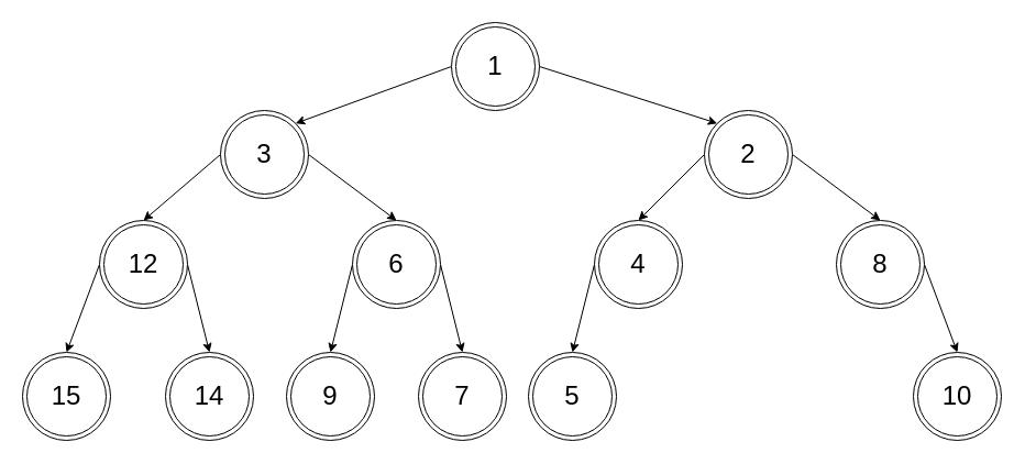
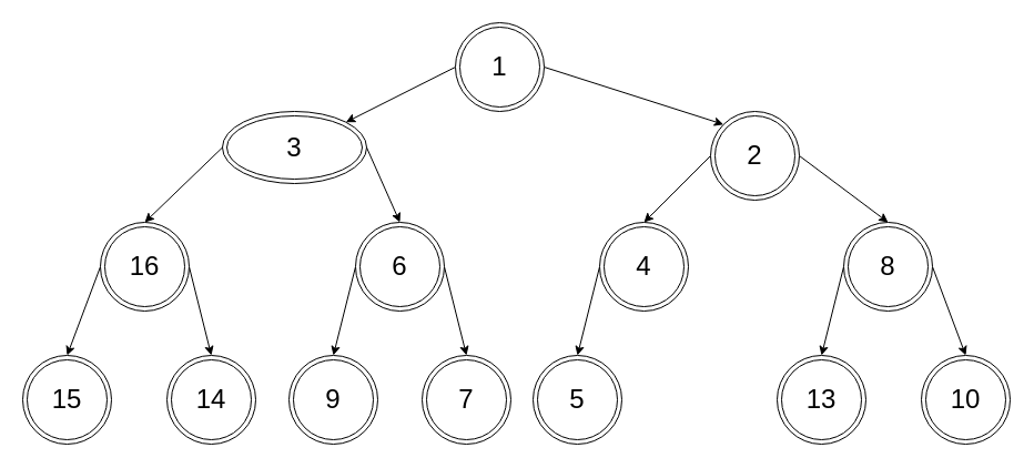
  <mxCell id="0" />
  <mxCell id="1" parent="0" />
  <mxCell id="2" style="edgeStyle=none;html=1;exitX=0;exitY=0.5;exitDx=0;exitDy=0;entryX=1;entryY=0;entryDx=0;entryDy=0;" parent="1" source="4" target="13" edge="1"><mxGeometry relative="1" as="geometry" /></mxCell>
  <mxCell id="3" style="edgeStyle=none;html=1;exitX=1;exitY=0.5;exitDx=0;exitDy=0;entryX=0;entryY=0;entryDx=0;entryDy=0;" parent="1" source="4" target="10" edge="1"><mxGeometry relative="1" as="geometry" /></mxCell>
  <mxCell id="4" value="&lt;font style=&quot;font-size: 24px;&quot;&gt;1&lt;/font&gt;" style="ellipse;shape=doubleEllipse;whiteSpace=wrap;html=1;aspect=fixed;" parent="1" vertex="1"><mxGeometry x="410" y="20" width="80" height="80" as="geometry" /></mxCell>
  <mxCell id="5" style="edgeStyle=none;html=1;exitX=0;exitY=0.5;exitDx=0;exitDy=0;entryX=0.5;entryY=0;entryDx=0;entryDy=0;" parent="1" source="7" target="28" edge="1"><mxGeometry relative="1" as="geometry" /></mxCell>
  <mxCell id="6" style="edgeStyle=none;html=1;exitX=1;exitY=0.5;exitDx=0;exitDy=0;entryX=0.5;entryY=0;entryDx=0;entryDy=0;" parent="1" source="7" target="22" edge="1"><mxGeometry relative="1" as="geometry" /></mxCell>
- <mxCell id="7" value="&lt;font style=&quot;font-size: 24px;&quot;&gt;12&lt;/font&gt;" style="ellipse;shape=doubleEllipse;whiteSpace=wrap;html=1;aspect=fixed;" parent="1" vertex="1"><mxGeometry x="90" y="200" width="80" height="80" as="geometry" /></mxCell>
+ <mxCell id="7" value="&lt;font style=&quot;font-size: 24px;&quot;&gt;16&lt;/font&gt;" style="ellipse;shape=doubleEllipse;whiteSpace=wrap;html=1;aspect=fixed;" parent="1" vertex="1"><mxGeometry x="90" y="200" width="80" height="80" as="geometry" /></mxCell>
  <mxCell id="8" style="edgeStyle=none;html=1;exitX=0;exitY=0.5;exitDx=0;exitDy=0;entryX=0.5;entryY=0;entryDx=0;entryDy=0;" parent="1" source="10" target="18" edge="1"><mxGeometry relative="1" as="geometry" /></mxCell>
  <mxCell id="9" style="edgeStyle=none;html=1;exitX=1;exitY=0.5;exitDx=0;exitDy=0;entryX=0.5;entryY=0;entryDx=0;entryDy=0;" parent="1" source="10" target="21" edge="1"><mxGeometry relative="1" as="geometry" /></mxCell>
  <mxCell id="10" value="&lt;font style=&quot;font-size: 24px;&quot;&gt;2&lt;/font&gt;" style="ellipse;shape=doubleEllipse;whiteSpace=wrap;html=1;aspect=fixed;" parent="1" vertex="1"><mxGeometry x="640" y="100" width="80" height="80" as="geometry" /></mxCell>
  <mxCell id="11" style="edgeStyle=none;html=1;exitX=0;exitY=0.5;exitDx=0;exitDy=0;entryX=0.5;entryY=0;entryDx=0;entryDy=0;" parent="1" source="13" target="7" edge="1"><mxGeometry relative="1" as="geometry" /></mxCell>
  <mxCell id="12" style="edgeStyle=none;html=1;exitX=1;exitY=0.5;exitDx=0;exitDy=0;entryX=0.5;entryY=0;entryDx=0;entryDy=0;" parent="1" source="13" target="16" edge="1"><mxGeometry relative="1" as="geometry" /></mxCell>
- <mxCell id="13" value="&lt;font style=&quot;font-size: 24px;&quot;&gt;3&lt;/font&gt;" style="ellipse;shape=doubleEllipse;whiteSpace=wrap;html=1;aspect=fixed;" parent="1" vertex="1"><mxGeometry x="200" y="100" width="80" height="80" as="geometry" /></mxCell>
+ <mxCell id="13" value="&lt;font style=&quot;font-size: 24px;&quot;&gt;3&lt;/font&gt;" style="ellipse;shape=doubleEllipse;whiteSpace=wrap;html=1;aspect=fixed;" parent="1" vertex="1"><mxGeometry x="200" y="100" width="130" height="65" as="geometry" /></mxCell>
  <mxCell id="14" style="edgeStyle=none;html=1;exitX=0;exitY=0.5;exitDx=0;exitDy=0;entryX=0.5;entryY=0;entryDx=0;entryDy=0;" parent="1" source="16" target="23" edge="1"><mxGeometry relative="1" as="geometry" /></mxCell>
  <mxCell id="15" style="edgeStyle=none;html=1;exitX=1;exitY=0.5;exitDx=0;exitDy=0;entryX=0.5;entryY=0;entryDx=0;entryDy=0;" parent="1" source="16" target="24" edge="1"><mxGeometry relative="1" as="geometry" /></mxCell>
  <mxCell id="16" value="&lt;font style=&quot;font-size: 24px;&quot;&gt;6&lt;/font&gt;" style="ellipse;shape=doubleEllipse;whiteSpace=wrap;html=1;aspect=fixed;" parent="1" vertex="1"><mxGeometry x="320" y="200" width="80" height="80" as="geometry" /></mxCell>
  <mxCell id="17" style="edgeStyle=none;html=1;exitX=0;exitY=0.5;exitDx=0;exitDy=0;entryX=0.5;entryY=0;entryDx=0;entryDy=0;" parent="1" source="18" target="25" edge="1"><mxGeometry relative="1" as="geometry" /></mxCell>
  <mxCell id="18" value="&lt;font style=&quot;font-size: 24px;&quot;&gt;4&lt;/font&gt;" style="ellipse;shape=doubleEllipse;whiteSpace=wrap;html=1;aspect=fixed;" parent="1" vertex="1"><mxGeometry x="540" y="200" width="80" height="80" as="geometry" /></mxCell>
+ <mxCell id="19" style="edgeStyle=none;html=1;exitX=0;exitY=0.5;exitDx=0;exitDy=0;entryX=0.5;entryY=0;entryDx=0;entryDy=0;" parent="1" source="21" target="26" edge="1"><mxGeometry relative="1" as="geometry" /></mxCell>
  <mxCell id="20" style="edgeStyle=none;html=1;exitX=1;exitY=0.5;exitDx=0;exitDy=0;entryX=0.5;entryY=0;entryDx=0;entryDy=0;" parent="1" source="21" target="27" edge="1"><mxGeometry relative="1" as="geometry" /></mxCell>
  <mxCell id="21" value="&lt;font style=&quot;font-size: 24px;&quot;&gt;8&lt;/font&gt;" style="ellipse;shape=doubleEllipse;whiteSpace=wrap;html=1;aspect=fixed;" parent="1" vertex="1"><mxGeometry x="760" y="200" width="80" height="80" as="geometry" /></mxCell>
  <mxCell id="22" value="&lt;font style=&quot;font-size: 24px;&quot;&gt;14&lt;/font&gt;" style="ellipse;shape=doubleEllipse;whiteSpace=wrap;html=1;aspect=fixed;" parent="1" vertex="1"><mxGeometry x="150" y="320" width="80" height="80" as="geometry" /></mxCell>
  <mxCell id="23" value="&lt;font style=&quot;font-size: 24px;&quot;&gt;9&lt;/font&gt;" style="ellipse;shape=doubleEllipse;whiteSpace=wrap;html=1;aspect=fixed;" parent="1" vertex="1"><mxGeometry x="260" y="320" width="80" height="80" as="geometry" /></mxCell>
  <mxCell id="24" value="&lt;font style=&quot;font-size: 24px;&quot;&gt;7&lt;/font&gt;" style="ellipse;shape=doubleEllipse;whiteSpace=wrap;html=1;aspect=fixed;" parent="1" vertex="1"><mxGeometry x="380" y="320" width="80" height="80" as="geometry" /></mxCell>
  <mxCell id="25" value="&lt;font style=&quot;font-size: 24px;&quot;&gt;5&lt;/font&gt;" style="ellipse;shape=doubleEllipse;whiteSpace=wrap;html=1;aspect=fixed;" parent="1" vertex="1"><mxGeometry x="480" y="320" width="80" height="80" as="geometry" /></mxCell>
+ <mxCell id="26" value="&lt;font style=&quot;font-size: 24px;&quot;&gt;13&lt;/font&gt;" style="ellipse;shape=doubleEllipse;whiteSpace=wrap;html=1;aspect=fixed;" parent="1" vertex="1"><mxGeometry x="700" y="320" width="80" height="80" as="geometry" /></mxCell>
  <mxCell id="27" value="&lt;font style=&quot;font-size: 24px;&quot;&gt;10&lt;/font&gt;" style="ellipse;shape=doubleEllipse;whiteSpace=wrap;html=1;aspect=fixed;" parent="1" vertex="1"><mxGeometry x="830" y="320" width="80" height="80" as="geometry" /></mxCell>
  <mxCell id="28" value="&lt;font style=&quot;font-size: 24px;&quot;&gt;15&lt;/font&gt;" style="ellipse;shape=doubleEllipse;whiteSpace=wrap;html=1;aspect=fixed;" parent="1" vertex="1"><mxGeometry x="20" y="320" width="80" height="80" as="geometry" /></mxCell>
